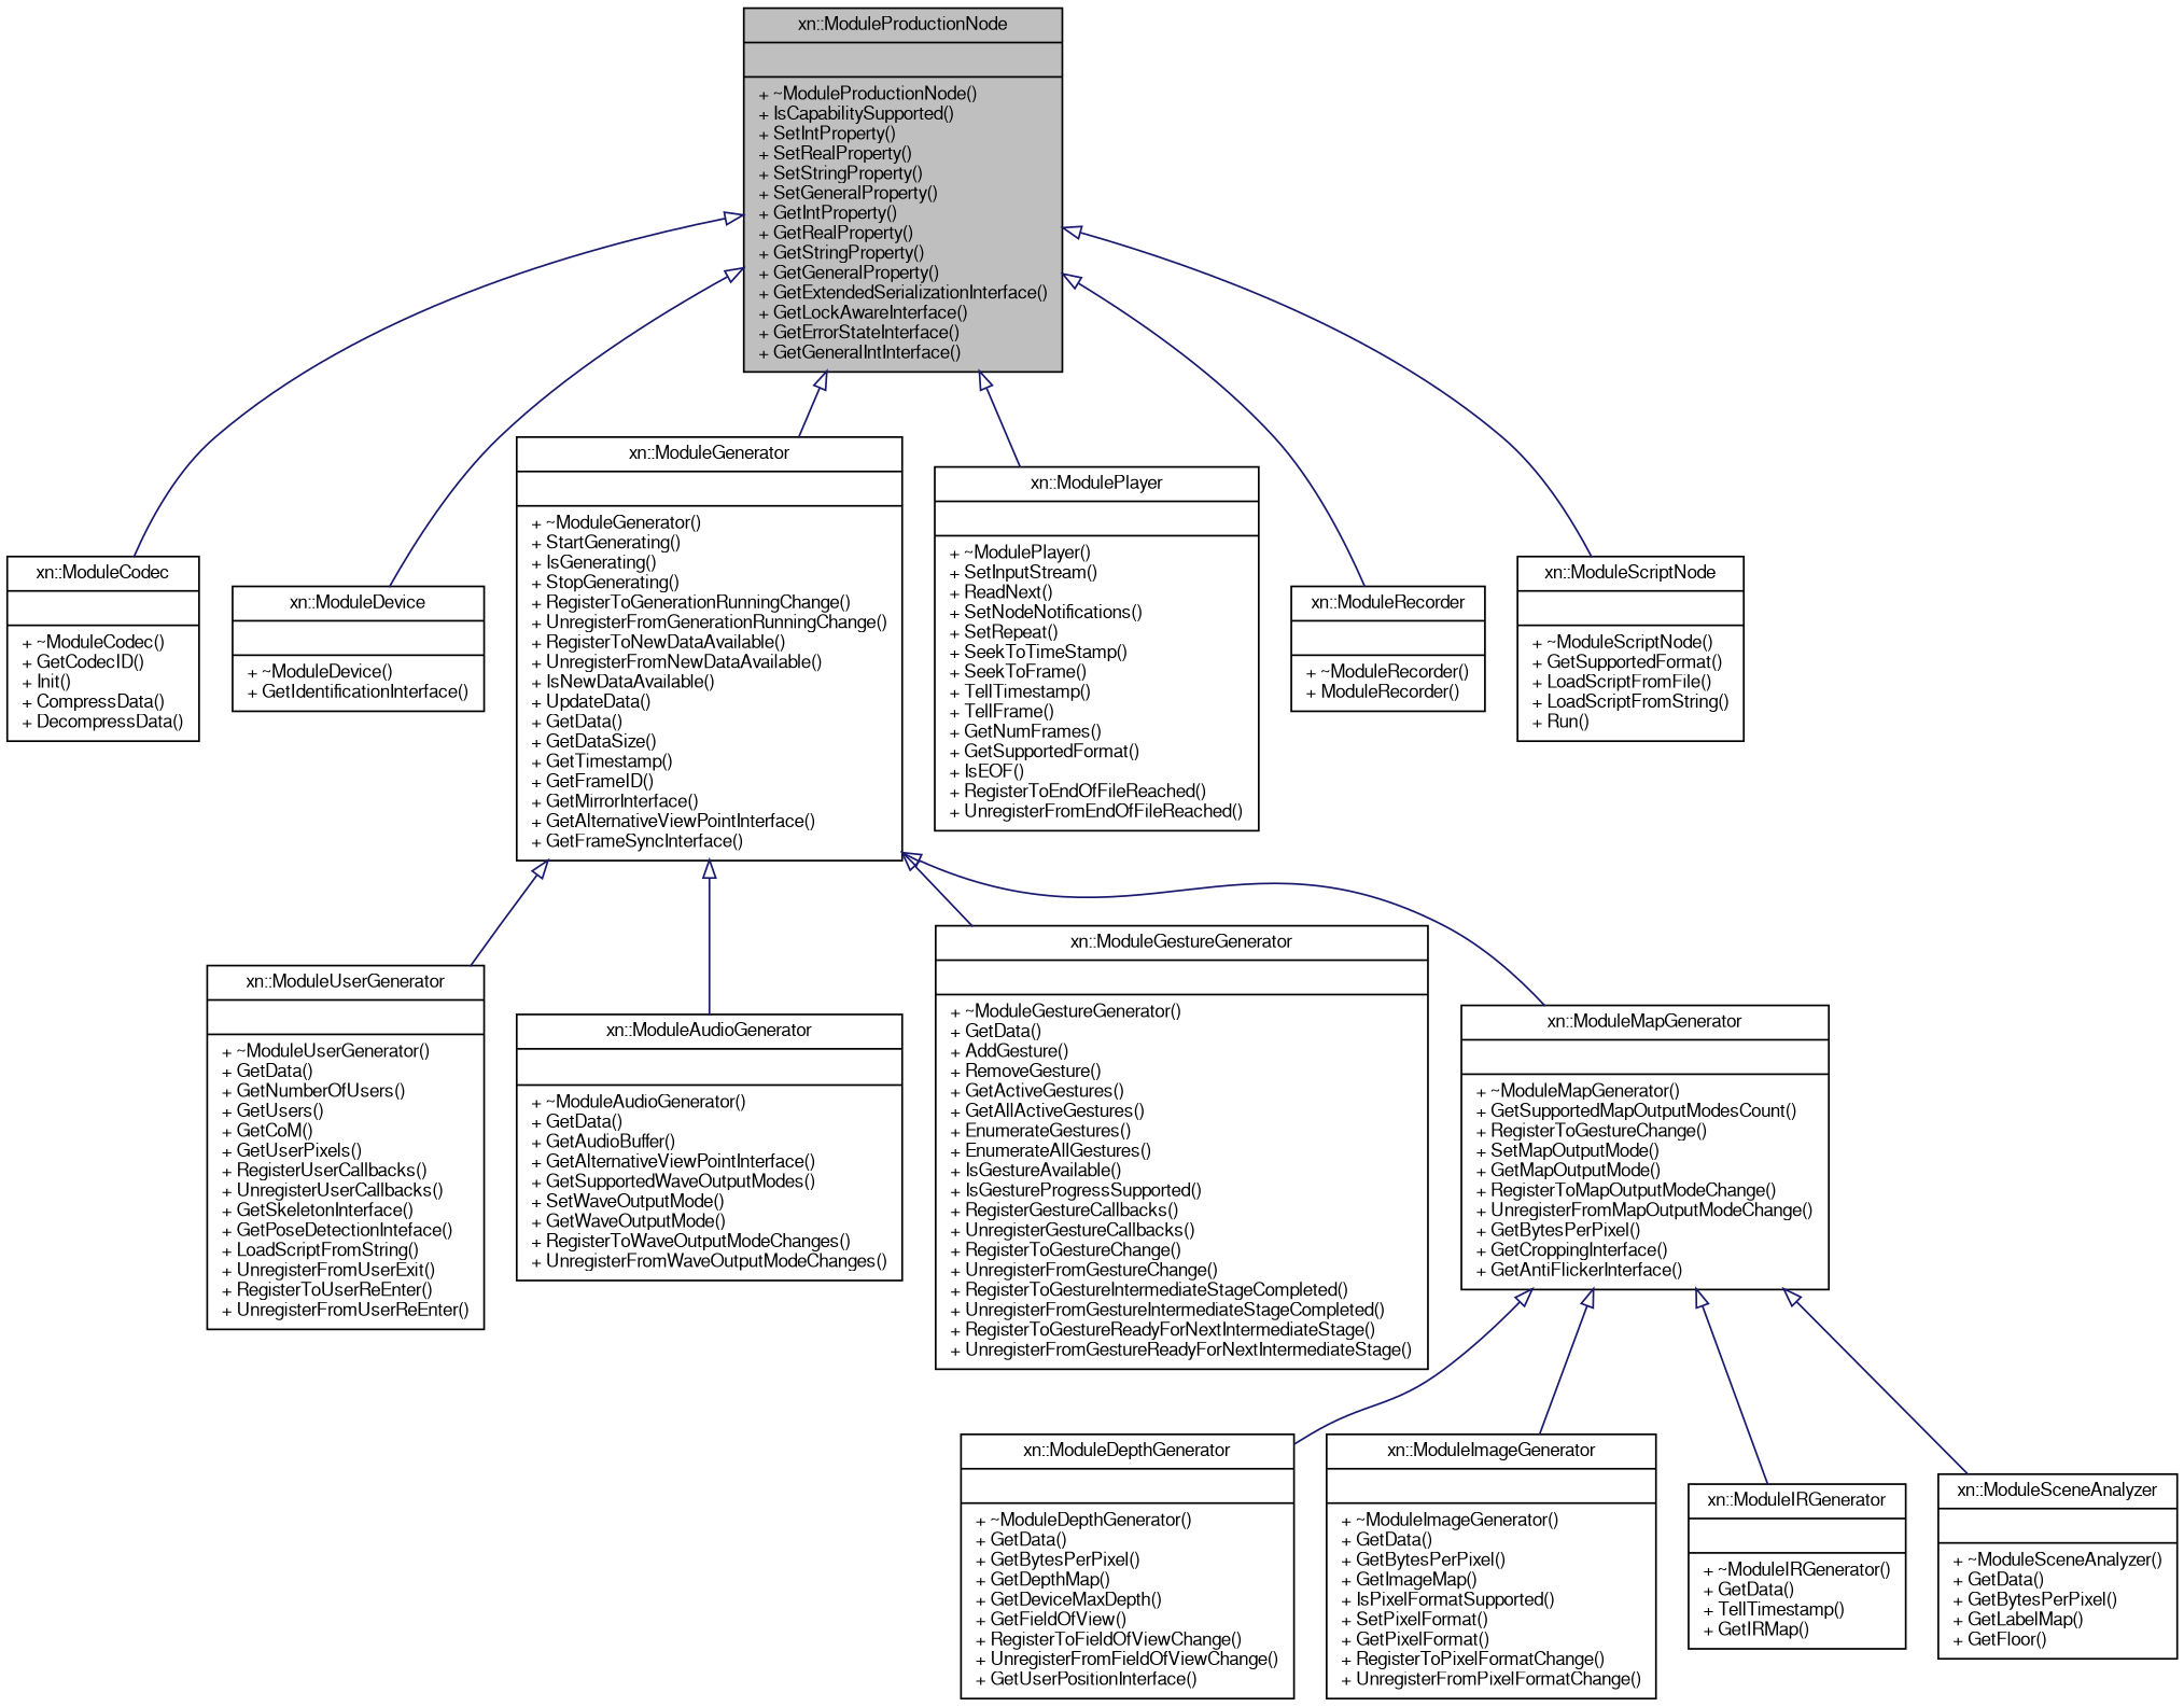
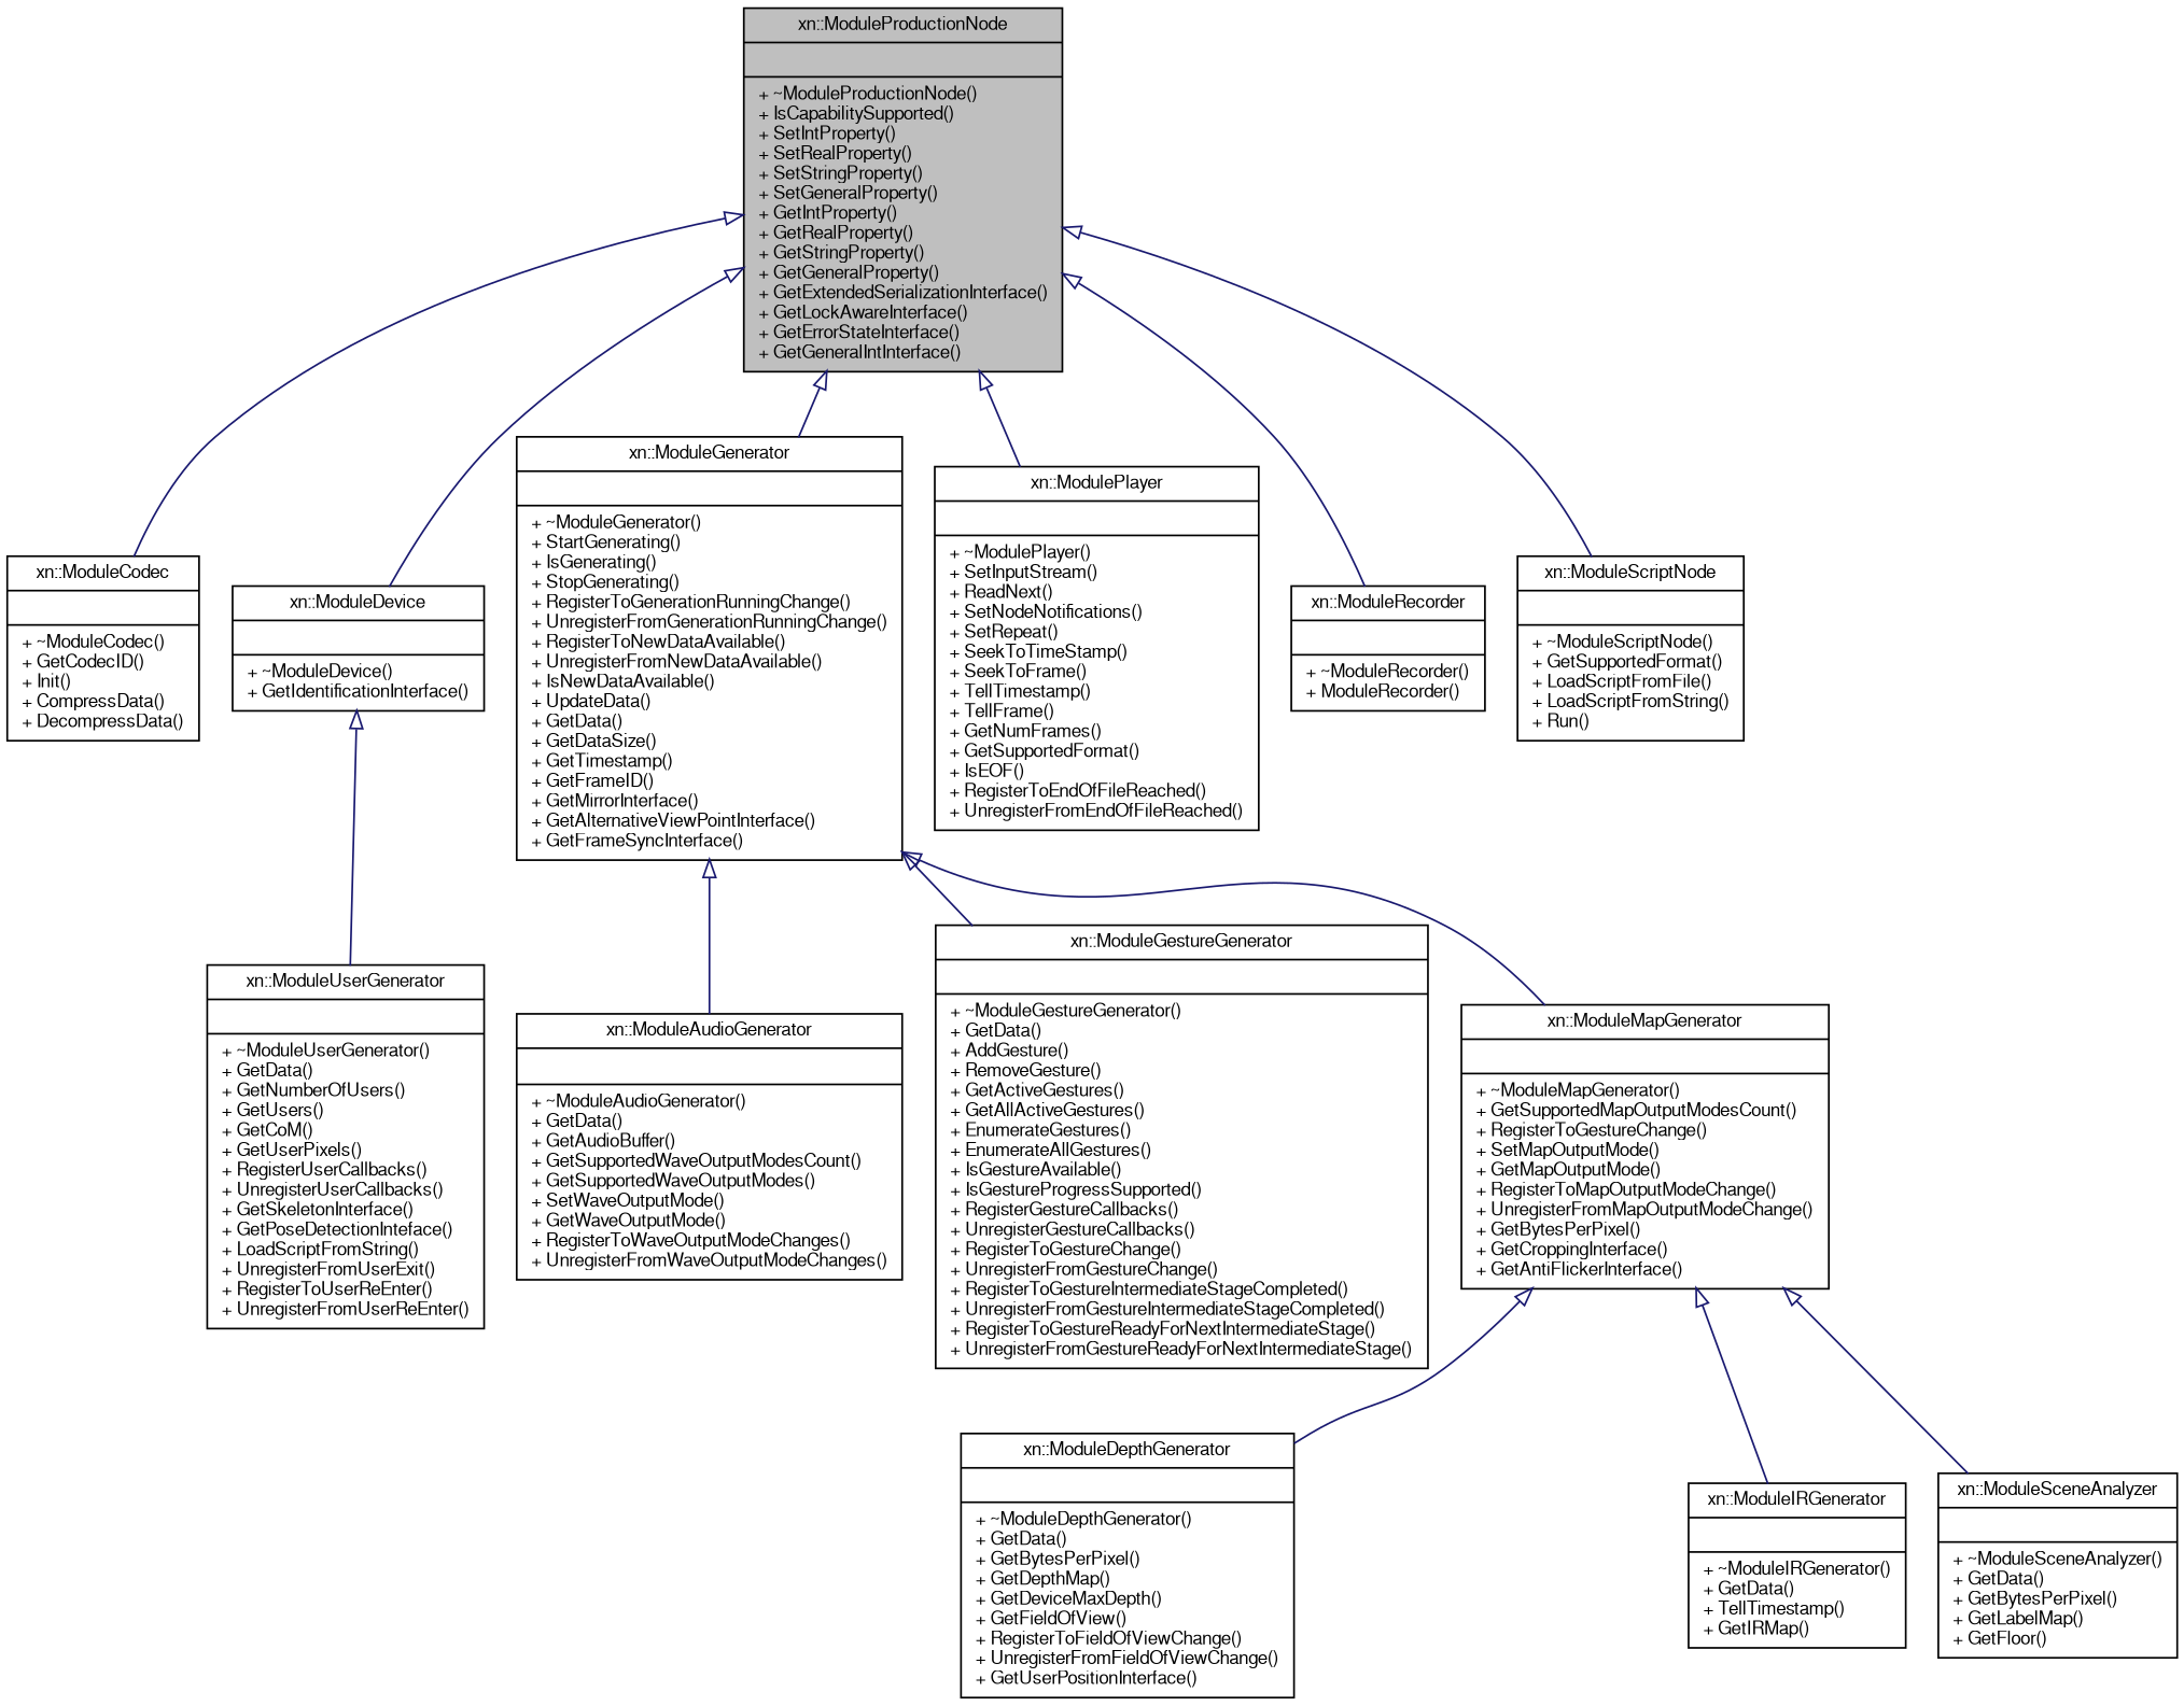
  digraph {
    node [color=black fillcolor=white fontname=FreeSans fontsize=10 shape=record style=filled]
    edge [arrowtail=empty color=midnightblue dir=back fontname=FreeSans fontsize=10 labelfontname=FreeSans labelfontsize=10 style=solid]
    n1 [fillcolor=grey75 fontcolor=black height=0.2 label="{xn::ModuleProductionNode\n||+ ~ModuleProductionNode()\l+ IsCapabilitySupported()\l+ SetIntProperty()\l+ SetRealProperty()\l+ SetStringProperty()\l+ SetGeneralProperty()\l+ GetIntProperty()\l+ GetRealProperty()\l+ GetStringProperty()\l+ GetGeneralProperty()\l+ GetExtendedSerializationInterface()\l+ GetLockAwareInterface()\l+ GetErrorStateInterface()\l+ GetGeneralIntInterface()\l}" width=0.4]
    n2 [height=0.2 label="{xn::ModuleCodec\n||+ ~ModuleCodec()\l+ GetCodecID()\l+ Init()\l+ CompressData()\l+ DecompressData()\l}" width=0.4]
    n3 [height=0.2 label="{xn::ModuleDevice\n||+ ~ModuleDevice()\l+ GetIdentificationInterface()\l}" width=0.4]
    n4 [height=0.2 label="{xn::ModuleGenerator\n||+ ~ModuleGenerator()\l+ StartGenerating()\l+ IsGenerating()\l+ StopGenerating()\l+ RegisterToGenerationRunningChange()\l+ UnregisterFromGenerationRunningChange()\l+ RegisterToNewDataAvailable()\l+ UnregisterFromNewDataAvailable()\l+ IsNewDataAvailable()\l+ UpdateData()\l+ GetData()\l+ GetDataSize()\l+ GetTimestamp()\l+ GetFrameID()\l+ GetMirrorInterface()\l+ GetAlternativeViewPointInterface()\l+ GetFrameSyncInterface()\l}" width=0.4]
    n5 [height=0.2 label="{xn::ModulePlayer\n||+ ~ModulePlayer()\l+ SetInputStream()\l+ ReadNext()\l+ SetNodeNotifications()\l+ SetRepeat()\l+ SeekToTimeStamp()\l+ SeekToFrame()\l+ TellTimestamp()\l+ TellFrame()\l+ GetNumFrames()\l+ GetSupportedFormat()\l+ IsEOF()\l+ RegisterToEndOfFileReached()\l+ UnregisterFromEndOfFileReached()\l}" width=0.4]
    n6 [height=0.2 label="{xn::ModuleRecorder\n||+ ~ModuleRecorder()\l+ ModuleRecorder()\l}" width=0.4]
    n7 [height=0.2 label="{xn::ModuleScriptNode\n||+ ~ModuleScriptNode()\l+ GetSupportedFormat()\l+ LoadScriptFromFile()\l+ LoadScriptFromString()\l+ Run()\l}" width=0.4]
-   n8 [height=0.2 label="{xn::ModuleAudioGenerator\n||+ ~ModuleAudioGenerator()\l+ GetData()\l+ GetAudioBuffer()\l+ GetAlternativeViewPointInterface()\l+ GetSupportedWaveOutputModes()\l+ SetWaveOutputMode()\l+ GetWaveOutputMode()\l+ RegisterToWaveOutputModeChanges()\l+ UnregisterFromWaveOutputModeChanges()\l}" width=0.4]
+   n8 [height=0.2 label="{xn::ModuleAudioGenerator\n||+ ~ModuleAudioGenerator()\l+ GetData()\l+ GetAudioBuffer()\l+ GetSupportedWaveOutputModesCount()\l+ GetSupportedWaveOutputModes()\l+ SetWaveOutputMode()\l+ GetWaveOutputMode()\l+ RegisterToWaveOutputModeChanges()\l+ UnregisterFromWaveOutputModeChanges()\l}" width=0.4]
    n9 [height=0.2 label="{xn::ModuleGestureGenerator\n||+ ~ModuleGestureGenerator()\l+ GetData()\l+ AddGesture()\l+ RemoveGesture()\l+ GetActiveGestures()\l+ GetAllActiveGestures()\l+ EnumerateGestures()\l+ EnumerateAllGestures()\l+ IsGestureAvailable()\l+ IsGestureProgressSupported()\l+ RegisterGestureCallbacks()\l+ UnregisterGestureCallbacks()\l+ RegisterToGestureChange()\l+ UnregisterFromGestureChange()\l+ RegisterToGestureIntermediateStageCompleted()\l+ UnregisterFromGestureIntermediateStageCompleted()\l+ RegisterToGestureReadyForNextIntermediateStage()\l+ UnregisterFromGestureReadyForNextIntermediateStage()\l}" width=0.4]
    n10 [height=0.2 label="{xn::ModuleMapGenerator\n||+ ~ModuleMapGenerator()\l+ GetSupportedMapOutputModesCount()\l+ RegisterToGestureChange()\l+ SetMapOutputMode()\l+ GetMapOutputMode()\l+ RegisterToMapOutputModeChange()\l+ UnregisterFromMapOutputModeChange()\l+ GetBytesPerPixel()\l+ GetCroppingInterface()\l+ GetAntiFlickerInterface()\l}" width=0.4]
    n11 [height=0.2 label="{xn::ModuleUserGenerator\n||+ ~ModuleUserGenerator()\l+ GetData()\l+ GetNumberOfUsers()\l+ GetUsers()\l+ GetCoM()\l+ GetUserPixels()\l+ RegisterUserCallbacks()\l+ UnregisterUserCallbacks()\l+ GetSkeletonInterface()\l+ GetPoseDetectionInteface()\l+ LoadScriptFromString()\l+ UnregisterFromUserExit()\l+ RegisterToUserReEnter()\l+ UnregisterFromUserReEnter()\l}" width=0.4]
    n12 [height=0.2 label="{xn::ModuleDepthGenerator\n||+ ~ModuleDepthGenerator()\l+ GetData()\l+ GetBytesPerPixel()\l+ GetDepthMap()\l+ GetDeviceMaxDepth()\l+ GetFieldOfView()\l+ RegisterToFieldOfViewChange()\l+ UnregisterFromFieldOfViewChange()\l+ GetUserPositionInterface()\l}" width=0.4]
-   n13 [height=0.2 label="{xn::ModuleImageGenerator\n||+ ~ModuleImageGenerator()\l+ GetData()\l+ GetBytesPerPixel()\l+ GetImageMap()\l+ IsPixelFormatSupported()\l+ SetPixelFormat()\l+ GetPixelFormat()\l+ RegisterToPixelFormatChange()\l+ UnregisterFromPixelFormatChange()\l}" width=0.4]
    n14 [height=0.2 label="{xn::ModuleIRGenerator\n||+ ~ModuleIRGenerator()\l+ GetData()\l+ TellTimestamp()\l+ GetIRMap()\l}" width=0.4]
    n15 [height=0.2 label="{xn::ModuleSceneAnalyzer\n||+ ~ModuleSceneAnalyzer()\l+ GetData()\l+ GetBytesPerPixel()\l+ GetLabelMap()\l+ GetFloor()\l}" width=0.4]
    n1 -> n2
    n1 -> n3
    n1 -> n4
    n1 -> n5
    n1 -> n6
    n1 -> n7
    n4 -> n8
    n4 -> n9
    n4 -> n10
-   n4 -> n11
+   n3 -> n11
    n10 -> n12
-   n10 -> n13
    n10 -> n14
    n10 -> n15
  }
